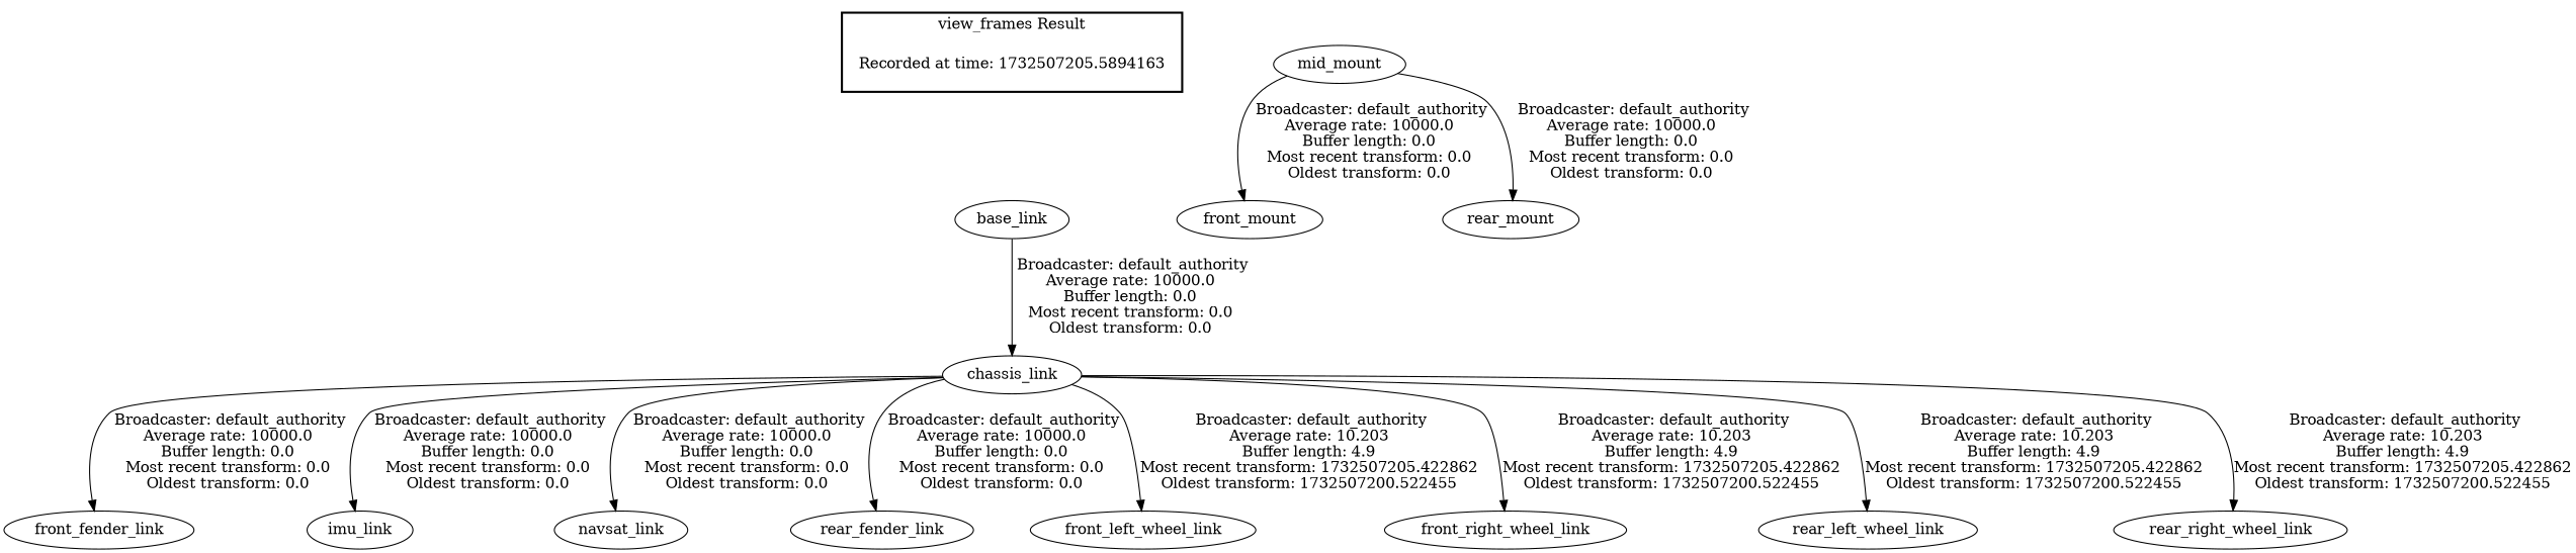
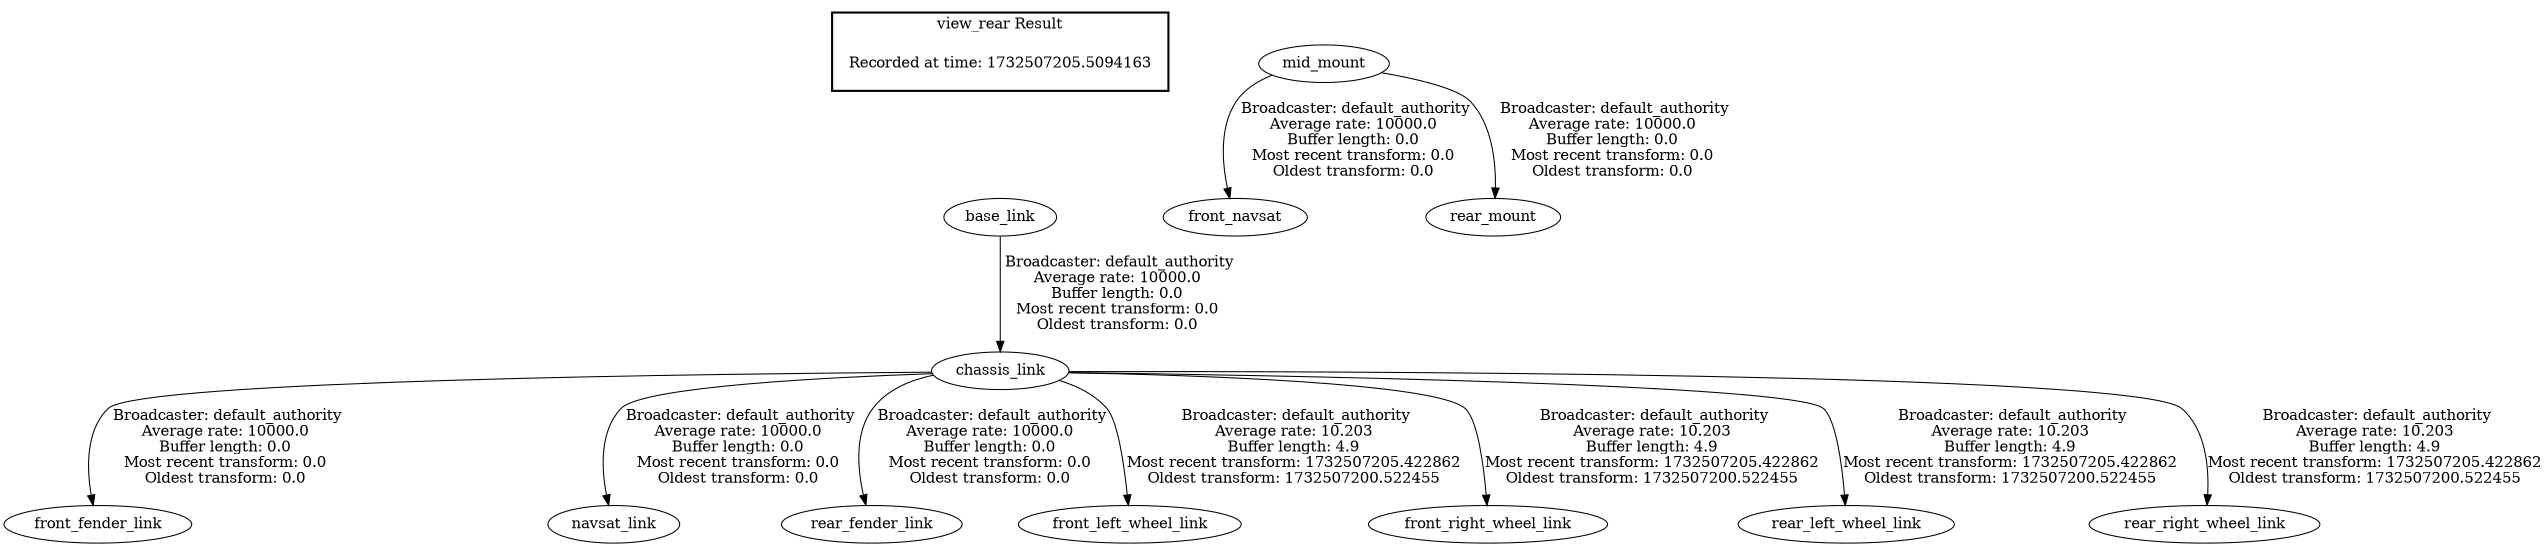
  digraph {
-   "Recorded at time: 1732507205.5094163" [shape=plaintext label="Recorded at time: 1732507205.5894163"]
+   "Recorded at time: 1732507205.5094163" [shape=plaintext]
    base_link
    chassis_link
    front_fender_link
-   imu_link
    navsat_link
    rear_fender_link
    front_left_wheel_link
    front_right_wheel_link
    rear_left_wheel_link
    rear_right_wheel_link
    mid_mount
-   front_mount
+   front_mount [label=front_navsat]
    rear_mount
    subgraph cluster_1 {
      color=black
-     label="view_frames Result"
+     label="view_rear Result"
      style=bold
      "Recorded at time: 1732507205.5094163"
    }
    "Recorded at time: 1732507205.5094163" -> base_link [style=invis]
    base_link -> chassis_link [label=" Broadcaster: default_authority\nAverage rate: 10000.0\nBuffer length: 0.0\nMost recent transform: 0.0\nOldest transform: 0.0\n"]
    chassis_link -> front_fender_link [label=" Broadcaster: default_authority\nAverage rate: 10000.0\nBuffer length: 0.0\nMost recent transform: 0.0\nOldest transform: 0.0\n"]
-   chassis_link -> imu_link [label=" Broadcaster: default_authority\nAverage rate: 10000.0\nBuffer length: 0.0\nMost recent transform: 0.0\nOldest transform: 0.0\n"]
    chassis_link -> navsat_link [label=" Broadcaster: default_authority\nAverage rate: 10000.0\nBuffer length: 0.0\nMost recent transform: 0.0\nOldest transform: 0.0\n"]
    chassis_link -> rear_fender_link [label=" Broadcaster: default_authority\nAverage rate: 10000.0\nBuffer length: 0.0\nMost recent transform: 0.0\nOldest transform: 0.0\n"]
    chassis_link -> front_left_wheel_link [label=" Broadcaster: default_authority\nAverage rate: 10.203\nBuffer length: 4.9\nMost recent transform: 1732507205.422862\nOldest transform: 1732507200.522455\n"]
    chassis_link -> front_right_wheel_link [label=" Broadcaster: default_authority\nAverage rate: 10.203\nBuffer length: 4.9\nMost recent transform: 1732507205.422862\nOldest transform: 1732507200.522455\n"]
    chassis_link -> rear_left_wheel_link [label=" Broadcaster: default_authority\nAverage rate: 10.203\nBuffer length: 4.9\nMost recent transform: 1732507205.422862\nOldest transform: 1732507200.522455\n"]
    chassis_link -> rear_right_wheel_link [label=" Broadcaster: default_authority\nAverage rate: 10.203\nBuffer length: 4.9\nMost recent transform: 1732507205.422862\nOldest transform: 1732507200.522455\n"]
    mid_mount -> front_mount [label=" Broadcaster: default_authority\nAverage rate: 10000.0\nBuffer length: 0.0\nMost recent transform: 0.0\nOldest transform: 0.0\n"]
    mid_mount -> rear_mount [label=" Broadcaster: default_authority\nAverage rate: 10000.0\nBuffer length: 0.0\nMost recent transform: 0.0\nOldest transform: 0.0\n"]
  }
